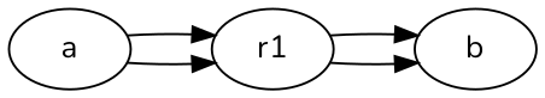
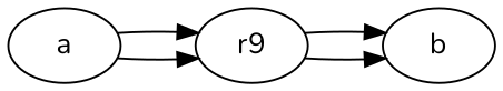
  digraph {
    volume=1.0
    rankdir=LR
    fontname=Nunito
    node [plot=true fontname=Nunito]
    edge [fontname=Nunito]
    a [conc_init=1]
-   r1 [kb=1.0 kf=2.0 plot=""]
+   r1 [kb=1.0 kf=2.0 label=r9 plot=""]
    b [conc_init=0]
    a -> r1
    a -> r1
    r1 -> b
    r1 -> b
  }
